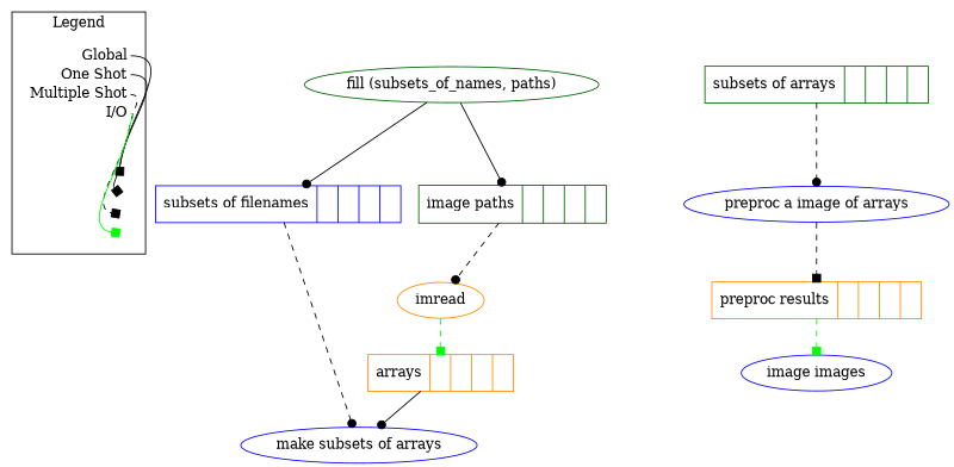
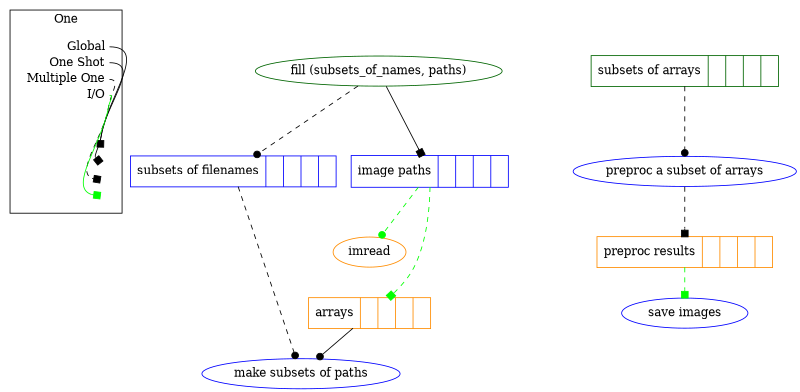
  digraph {
    compound=true
    rankdir=TB
    node [shape=record color=blue]
    edge [arrowhead=box style=dashed color=Black]
-   n1 [height="0px" label=<<table border="0" cellpadding="2" cellspacing="0" cellborder="0">  <tr><td align="right" port="i1">Global</td></tr>  <tr><td align="right" port="i2">One Shot</td></tr>  <tr><td align="right" port="i3">Multiple Shot</td></tr>  <tr><td align="right" port="i4">I/O</td></tr>  </table>> shape=none width="0px" color=""]
+   n1 [height="0px" label=<<table border="0" cellpadding="2" cellspacing="0" cellborder="0">  <tr><td align="right" port="i1">Global</td></tr>  <tr><td align="right" port="i2">One Shot</td></tr>  <tr><td align="right" port="i3">Multiple One</td></tr>  <tr><td align="right" port="i4">I/O</td></tr>  </table>> shape=none width="0px" color=""]
    n2 [height="0px" label=<<table border="0" cellpadding="2" cellspacing="0" cellborder="0"> <tr><td port="i1">&nbsp;</td></tr> <tr><td port="i2">&nbsp;</td></tr> <tr><td port="i3">&nbsp;</td></tr> <tr><td port="i4">&nbsp;</td></tr>  </table>> shape=none width="0px" color=""]
    n3 [label="<f0> subsets of filenames|<f1>|<f2>|<f3>|<f4>"]
-   n4 [label="make subsets of arrays" shape=ellipse]
-   n5 [color=darkgreen label="<f0> image paths|<f1>|<f2>|<f3>|<f4>"]
+   n4 [label="make subsets of paths" shape=ellipse]
+   n5 [label="<f0> image paths|<f1>|<f2>|<f3>|<f4>"]
    n6 [color=darkorange label=imread shape=ellipse]
    n7 [color=darkorange label="<f0> arrays|<f1>|<f2>|<f3>|<f4>"]
    n8 [color=darkgreen label="<f0> subsets of arrays|<f1>|<f2>|<f3>|<f4>"]
-   n9 [label="preproc a image of arrays" shape=ellipse]
+   n9 [label="preproc a subset of arrays" shape=ellipse]
    n10 [color=darkorange label="<f0> preproc results|<f1>|<f2>|<f3>|<f4>"]
-   n11 [label="image images" shape=ellipse]
+   n11 [label="save images" shape=ellipse]
    n12 [color=darkgreen label="fill (subsets_of_names, paths)" shape=ellipse]
    subgraph cluster_1 {
-     label=Legend
+     label=One
      n1
      n2
    }
    n1 -> n2 [headport="i1:w" minlen=1 tailport="i1:e" style="" color=""]
    n1 -> n2 [headport="i2:w" minlen=1 tailport="i2:e" style="" color=""]
    n1 -> n2 [headport="i3:w" minlen=1 tailport="i3:e" color=""]
    n1 -> n2 [color=Green headport="i4:w" minlen=1 tailport="i4:e" style=""]
    n3 -> n4 [arrowhead=dot]
-   n5 -> n6 [arrowhead=dot]
-   n6 -> n7 [color=Green]
+   n5 -> n6 [arrowhead=dot color=Green]
+   n5 -> n7 [color=Green]
    n7 -> n4 [arrowhead=dot style=filled]
    n8 -> n9 [arrowhead=dot]
    n9 -> n10
    n10 -> n11 [color=Green]
-   n12 -> n3 [arrowhead=dot style=filled]
-   n12 -> n5 [arrowhead=dot style=filled]
+   n12 -> n3 [arrowhead=dot]
+   n12 -> n5 [style=filled]
  }
